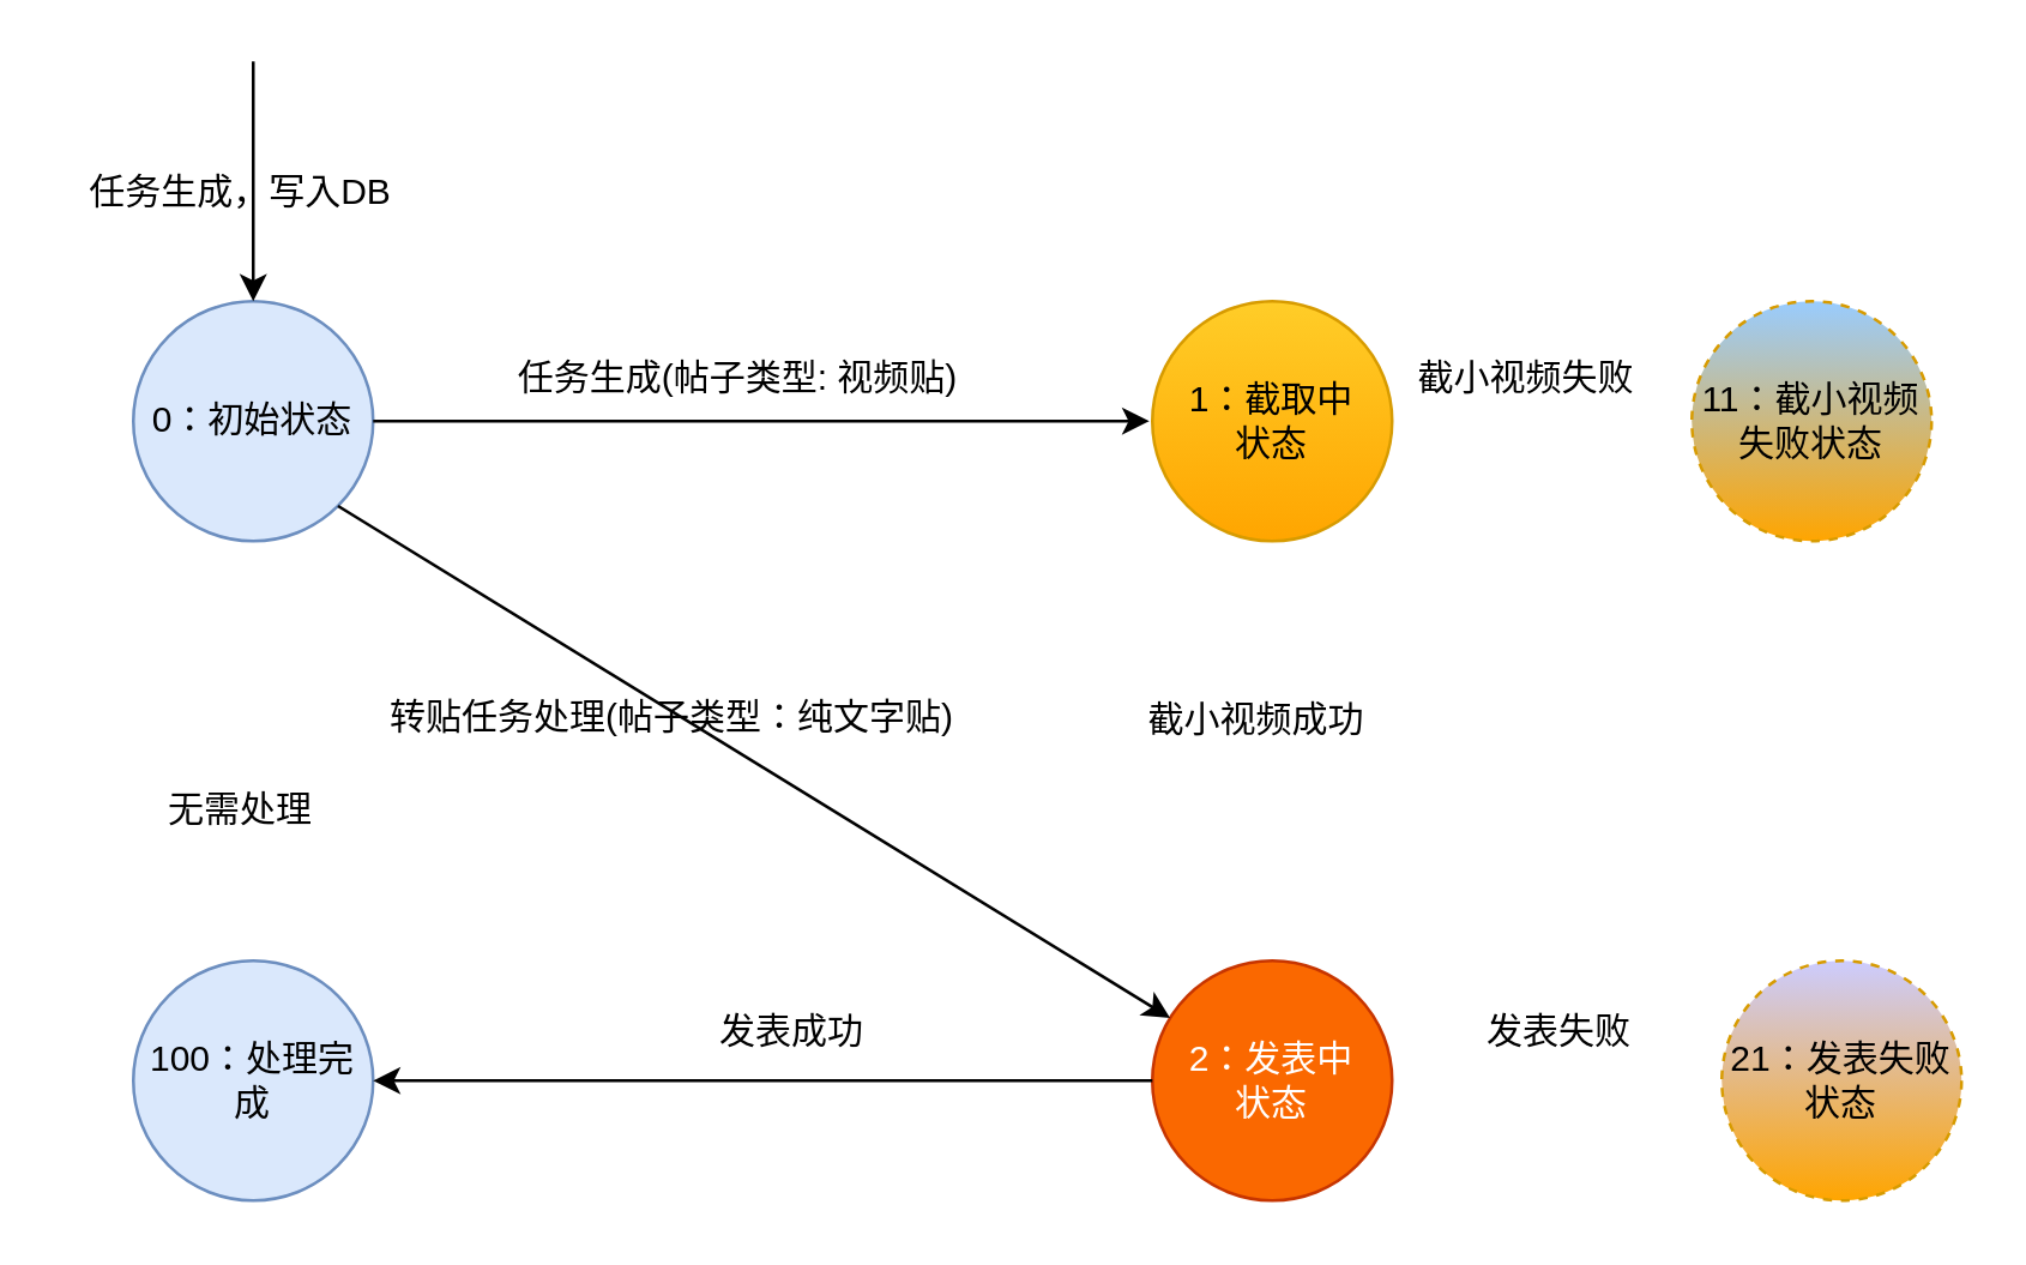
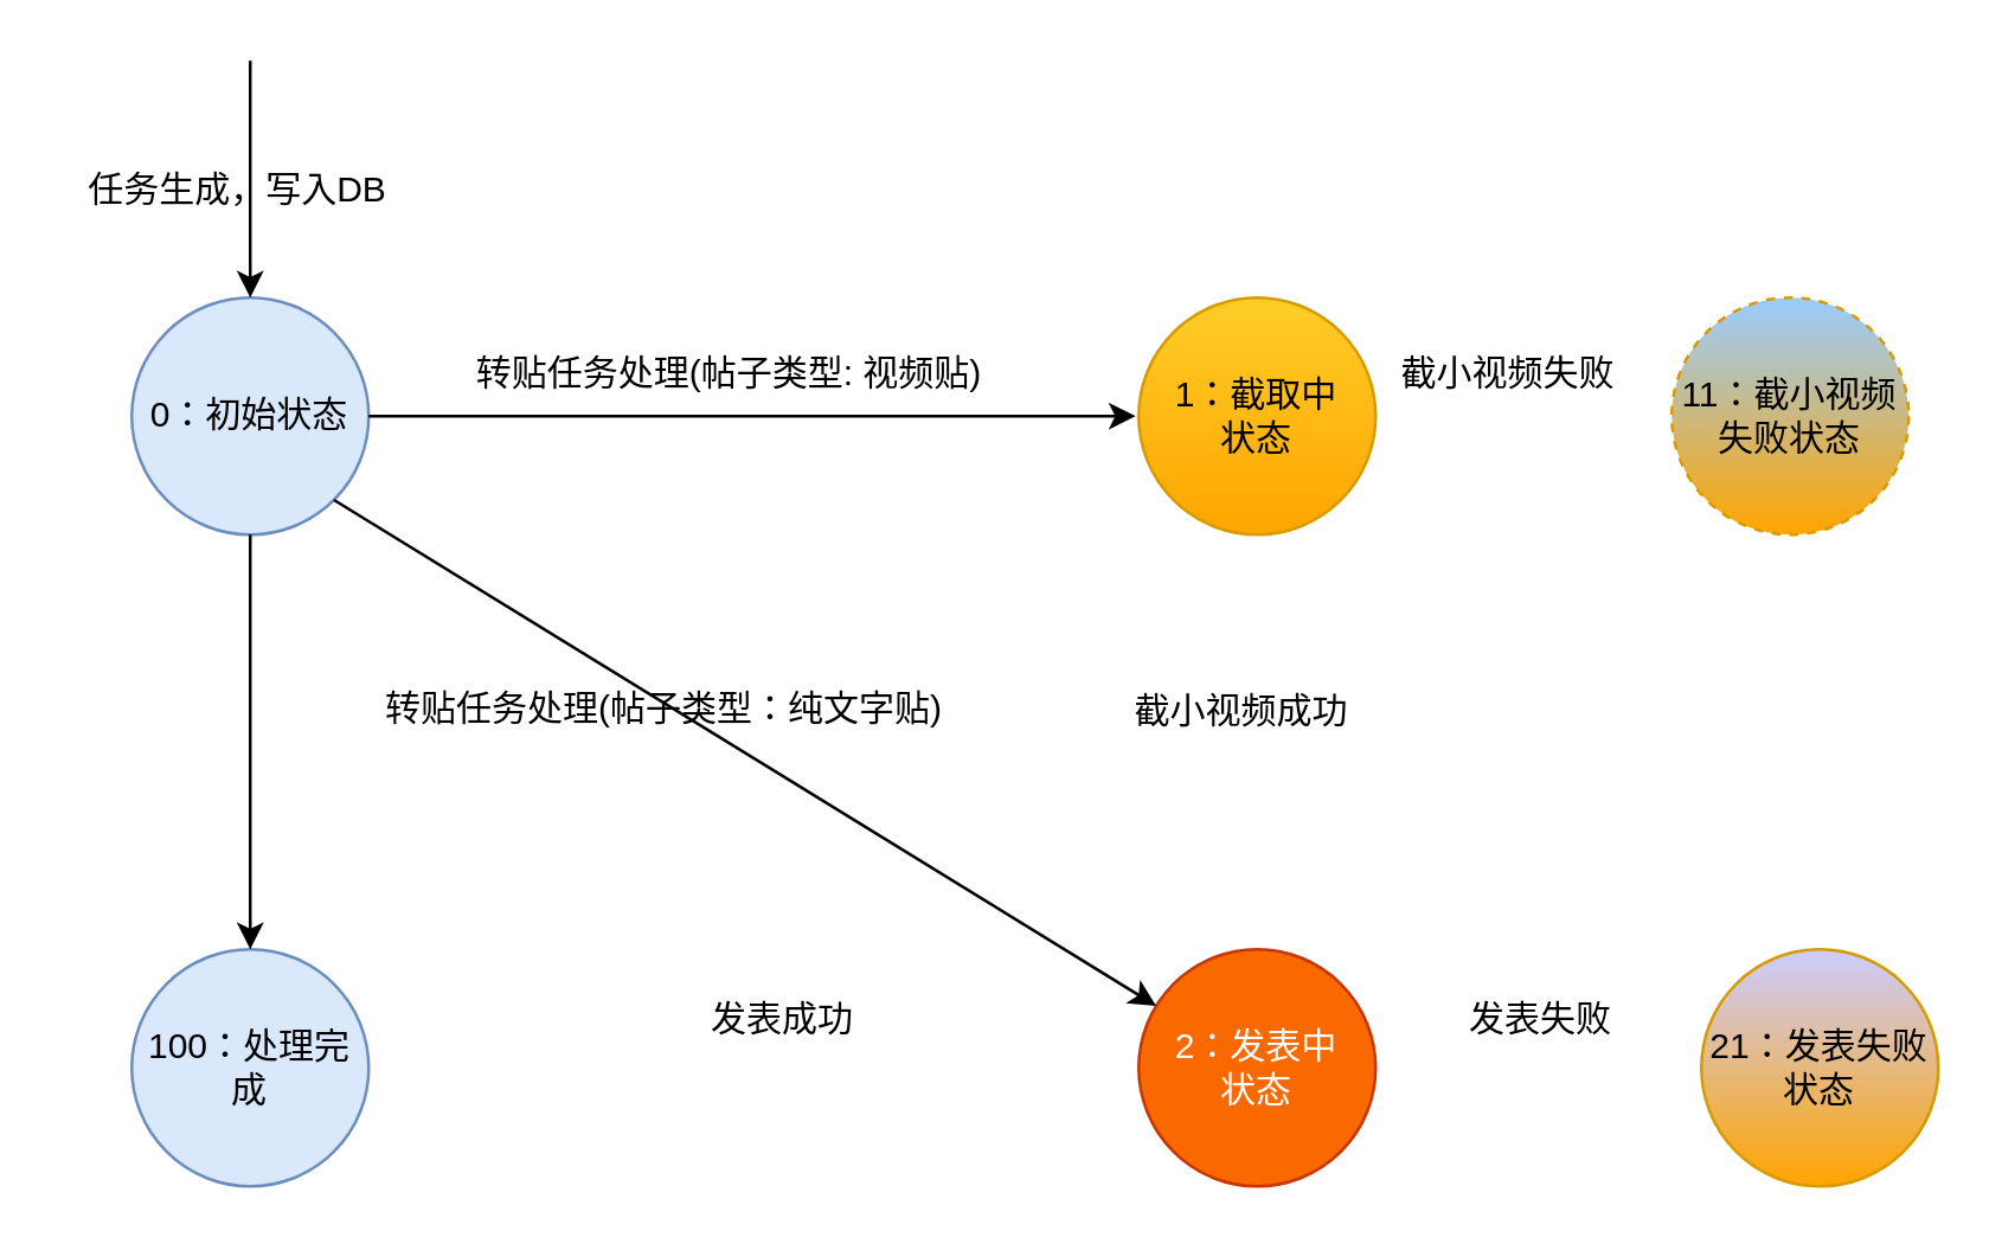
  <mxCell id="0" />
  <mxCell id="1" parent="0" />
  <mxCell id="2" value="0：初始状态" style="ellipse;whiteSpace=wrap;html=1;aspect=fixed;fillColor=#dae8fc;strokeColor=#6c8ebf;" vertex="1" parent="1"><mxGeometry x="44" y="100" width="80" height="80" as="geometry" /></mxCell>
  <mxCell id="3" value="1：截取中&lt;br&gt;状态" style="ellipse;whiteSpace=wrap;html=1;aspect=fixed;fillColor=#ffcd28;strokeColor=#d79b00;gradientColor=#ffa500;" vertex="1" parent="1"><mxGeometry x="384" y="100" width="80" height="80" as="geometry" /></mxCell>
  <mxCell id="4" value="2：发表中&lt;br&gt;状态" style="ellipse;whiteSpace=wrap;html=1;aspect=fixed;fillColor=#fa6800;strokeColor=#C73500;fontColor=#ffffff;" vertex="1" parent="1"><mxGeometry x="384" y="320" width="80" height="80" as="geometry" /></mxCell>
  <mxCell id="5" value="100：处理完成" style="ellipse;whiteSpace=wrap;html=1;aspect=fixed;fillColor=#dae8fc;strokeColor=#6c8ebf;" vertex="1" parent="1"><mxGeometry x="44" y="320" width="80" height="80" as="geometry" /></mxCell>
  <mxCell id="6" value="" style="endArrow=classic;html=1;" edge="1" parent="1" source="2"><mxGeometry width="50" height="50" relative="1" as="geometry"><mxPoint x="124" y="180" as="sourcePoint" /><mxPoint x="383" y="140" as="targetPoint" /></mxGeometry></mxCell>
- <mxCell id="7" value="" style="endArrow=classic;html=1;entryX=1;entryY=0.5;entryDx=0;entryDy=0;exitX=0;exitY=0.5;exitDx=0;exitDy=0;" edge="1" parent="1" source="4" target="5"><mxGeometry width="50" height="50" relative="1" as="geometry"><mxPoint x="434" y="190" as="sourcePoint" /><mxPoint x="434" y="330" as="targetPoint" /></mxGeometry></mxCell>
  <mxCell id="8" value="" style="endArrow=classic;html=1;entryX=0.5;entryY=0;entryDx=0;entryDy=0;" edge="1" parent="1" target="2"><mxGeometry width="50" height="50" relative="1" as="geometry"><mxPoint x="84" y="20" as="sourcePoint" /><mxPoint x="393" y="150" as="targetPoint" /></mxGeometry></mxCell>
  <mxCell id="9" value="任务生成，写入DB" style="text;html=1;strokeColor=none;fillColor=none;align=center;verticalAlign=middle;whiteSpace=wrap;rounded=0;" vertex="1" parent="1"><mxGeometry x="20" y="54" width="120" height="20" as="geometry" /></mxCell>
- <mxCell id="10" value="任务生成(帖子类型: 视频贴)" style="text;html=1;strokeColor=none;fillColor=none;align=center;verticalAlign=middle;whiteSpace=wrap;rounded=0;" vertex="1" parent="1"><mxGeometry x="156" y="116" width="180" height="20" as="geometry" /></mxCell>
+ <mxCell id="10" value="转贴任务处理(帖子类型: 视频贴)" style="text;html=1;strokeColor=none;fillColor=none;align=center;verticalAlign=middle;whiteSpace=wrap;rounded=0;" vertex="1" parent="1"><mxGeometry x="156" y="116" width="180" height="20" as="geometry" /></mxCell>
  <mxCell id="11" value="截小视频成功" style="text;html=1;strokeColor=none;fillColor=none;align=center;verticalAlign=middle;whiteSpace=wrap;rounded=0;horizontal=1;" vertex="1" parent="1"><mxGeometry x="374" y="205" width="90" height="70" as="geometry" /></mxCell>
  <mxCell id="12" value="发表成功" style="text;html=1;strokeColor=none;fillColor=none;align=center;verticalAlign=middle;whiteSpace=wrap;rounded=0;" vertex="1" parent="1"><mxGeometry x="139" y="334" width="250" height="20" as="geometry" /></mxCell>
  <mxCell id="13" value="截小视频失败" style="text;html=1;strokeColor=none;fillColor=none;align=center;verticalAlign=middle;whiteSpace=wrap;rounded=0;horizontal=1;" vertex="1" parent="1"><mxGeometry x="464" y="91" width="90" height="70" as="geometry" /></mxCell>
  <mxCell id="14" value="" style="endArrow=classic;html=1;exitX=1;exitY=1;exitDx=0;exitDy=0;" edge="1" parent="1" source="2" target="4"><mxGeometry width="50" height="50" relative="1" as="geometry"><mxPoint x="134" y="150" as="sourcePoint" /><mxPoint x="393" y="150" as="targetPoint" /></mxGeometry></mxCell>
  <mxCell id="15" value="转贴任务处理(帖子类型：纯文字贴)" style="text;html=1;strokeColor=none;fillColor=none;align=center;verticalAlign=middle;whiteSpace=wrap;rounded=0;" vertex="1" parent="1"><mxGeometry x="124" y="229" width="200" height="20" as="geometry" /></mxCell>
  <mxCell id="16" value="发表失败" style="text;html=1;strokeColor=none;fillColor=none;align=center;verticalAlign=middle;whiteSpace=wrap;rounded=0;" vertex="1" parent="1"><mxGeometry x="494" y="334" width="52" height="20" as="geometry" /></mxCell>
- <mxCell id="17" value="无需处理" style="text;html=1;strokeColor=none;fillColor=none;align=center;verticalAlign=middle;whiteSpace=wrap;rounded=0;" vertex="1" parent="1"><mxGeometry x="20" y="260" width="120" height="20" as="geometry" /></mxCell>
+ <mxCell id="18" value="" style="endArrow=classic;html=1;entryX=0.5;entryY=0;entryDx=0;entryDy=0;exitX=0.5;exitY=1;exitDx=0;exitDy=0;" edge="1" parent="1" source="2" target="5"><mxGeometry width="50" height="50" relative="1" as="geometry"><mxPoint x="-106" y="180" as="sourcePoint" /><mxPoint x="-56" y="130" as="targetPoint" /></mxGeometry></mxCell>
  <mxCell id="19" value="11：截小视频失败状态" style="ellipse;whiteSpace=wrap;html=1;aspect=fixed;strokeColor=#d79b00;gradientColor=#ffa500;fillColor=#99CCFF;dashed=1;" vertex="1" parent="1"><mxGeometry x="564" y="100" width="80" height="80" as="geometry" /></mxCell>
- <mxCell id="20" value="21：发表失败状态" style="ellipse;whiteSpace=wrap;html=1;aspect=fixed;strokeColor=#d79b00;gradientColor=#ffa500;fillColor=#CCCCFF;dashed=1;" vertex="1" parent="1"><mxGeometry x="574" y="320" width="80" height="80" as="geometry" /></mxCell>
+ <mxCell id="20" value="21：发表失败状态" style="ellipse;whiteSpace=wrap;html=1;aspect=fixed;strokeColor=#d79b00;gradientColor=#ffa500;fillColor=#CCCCFF;" vertex="1" parent="1"><mxGeometry x="574" y="320" width="80" height="80" as="geometry" /></mxCell>
